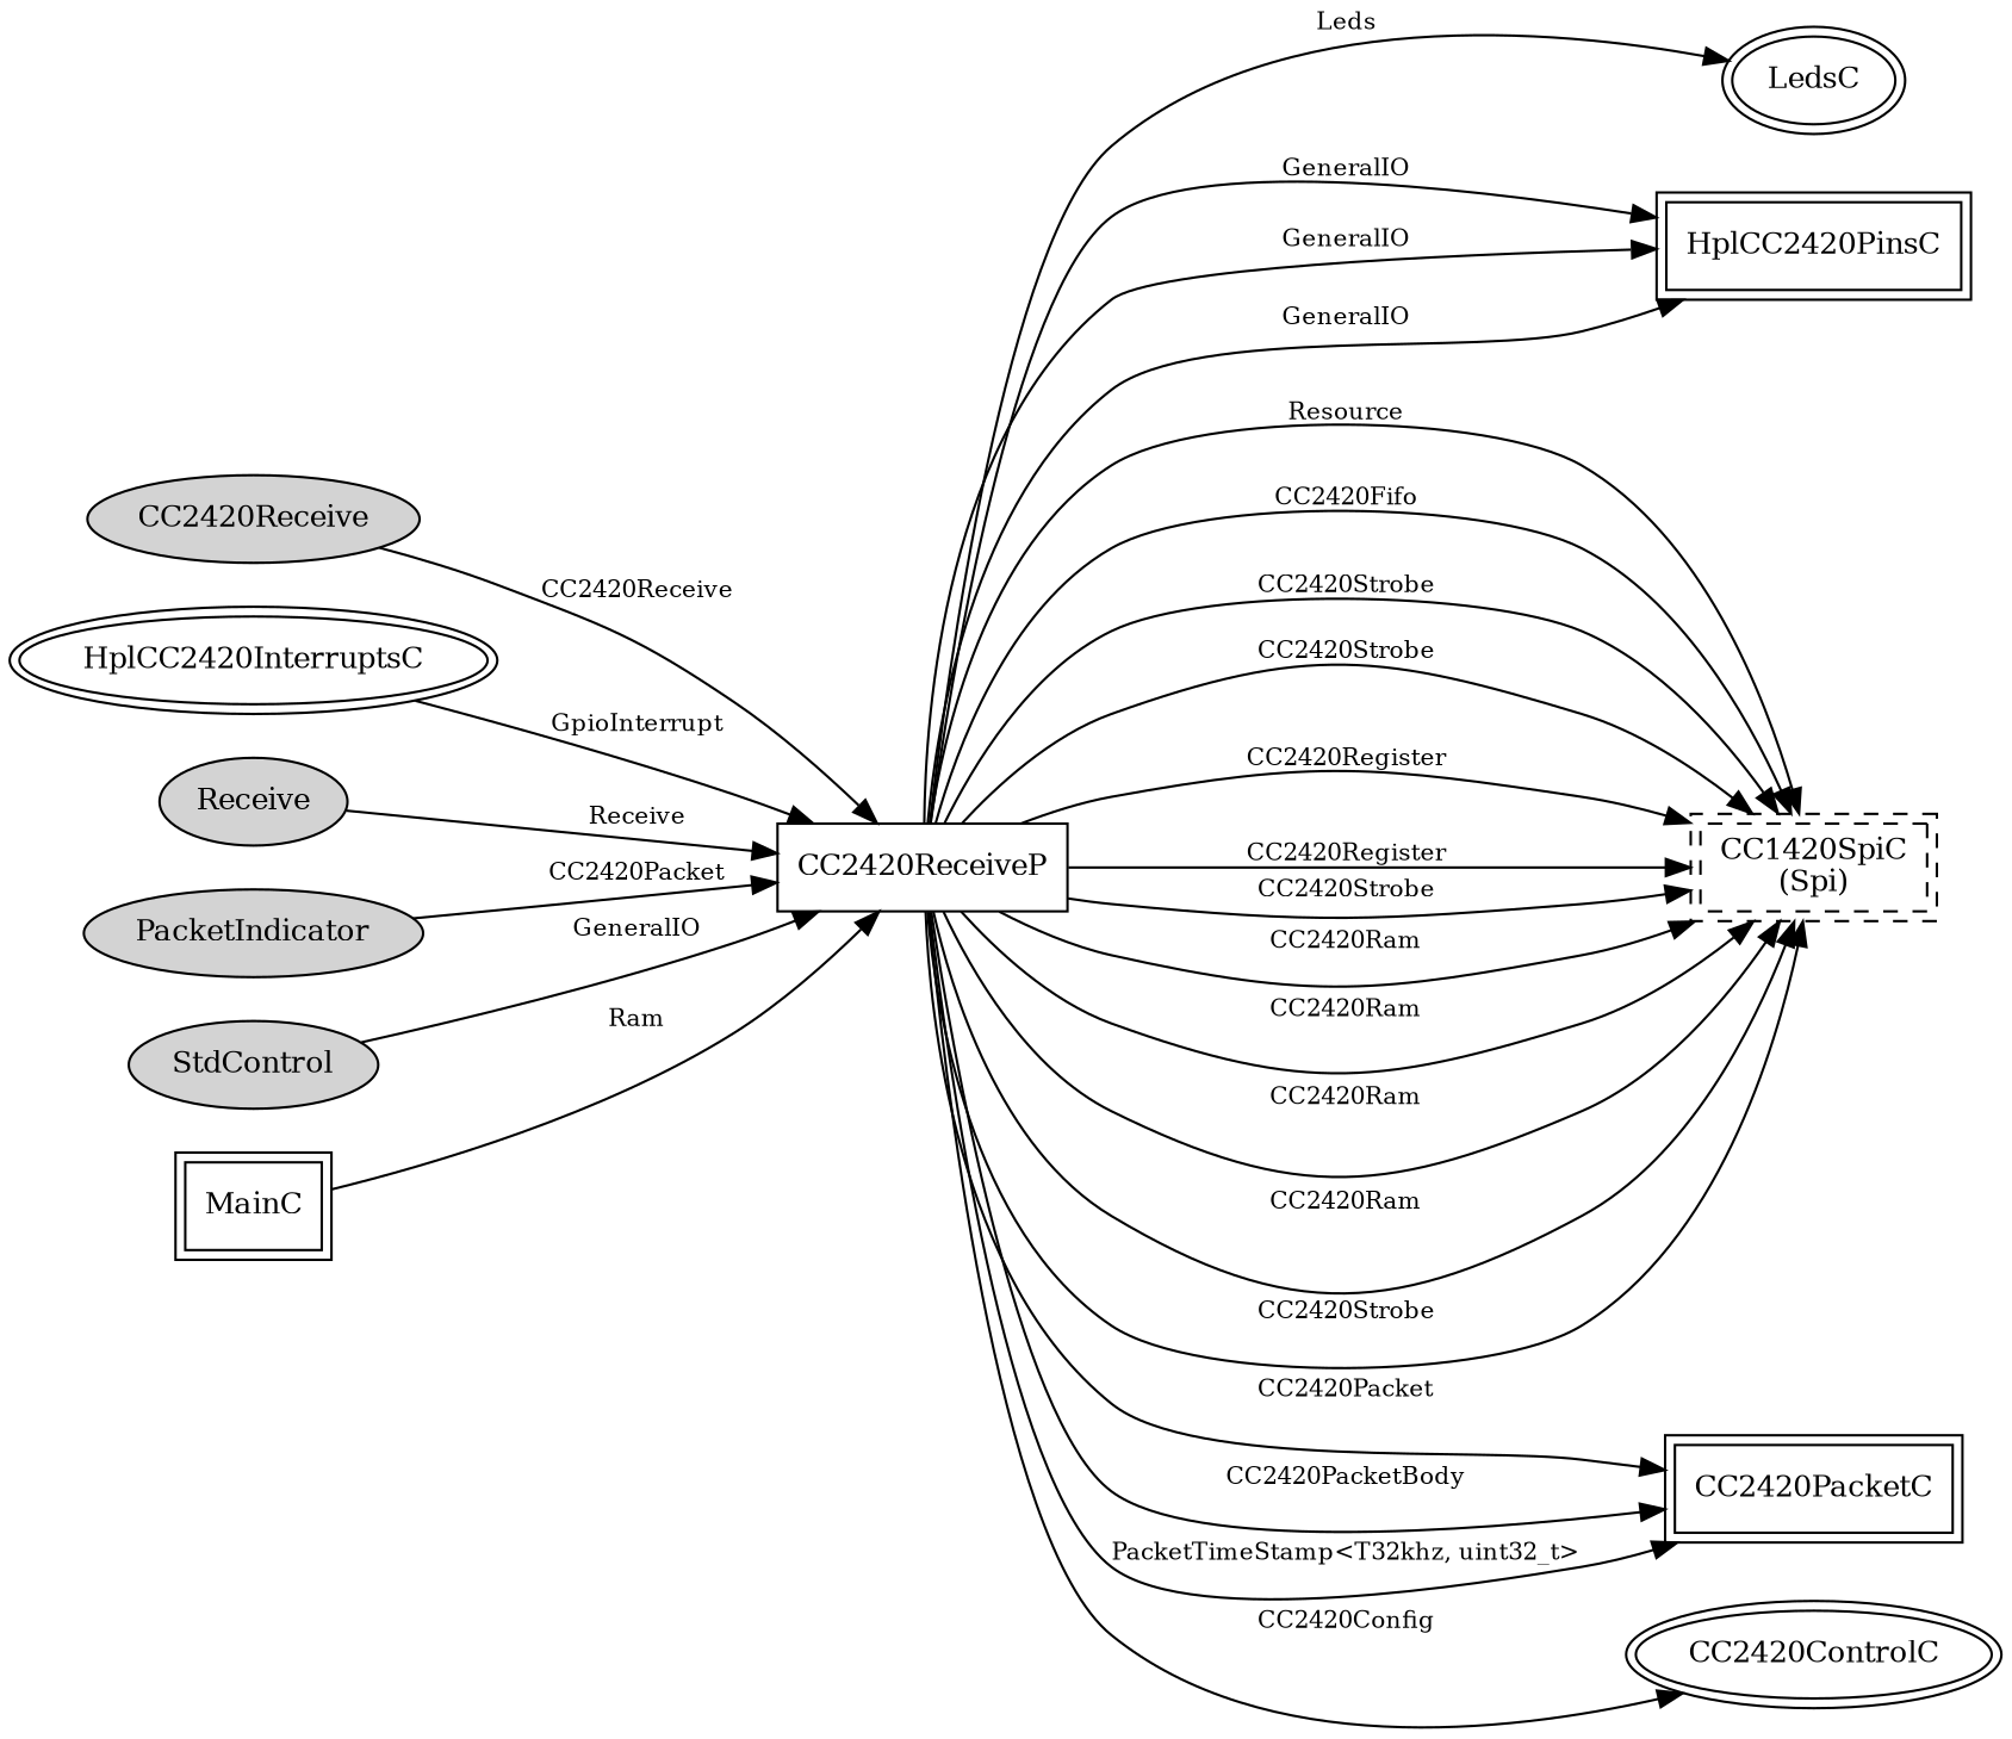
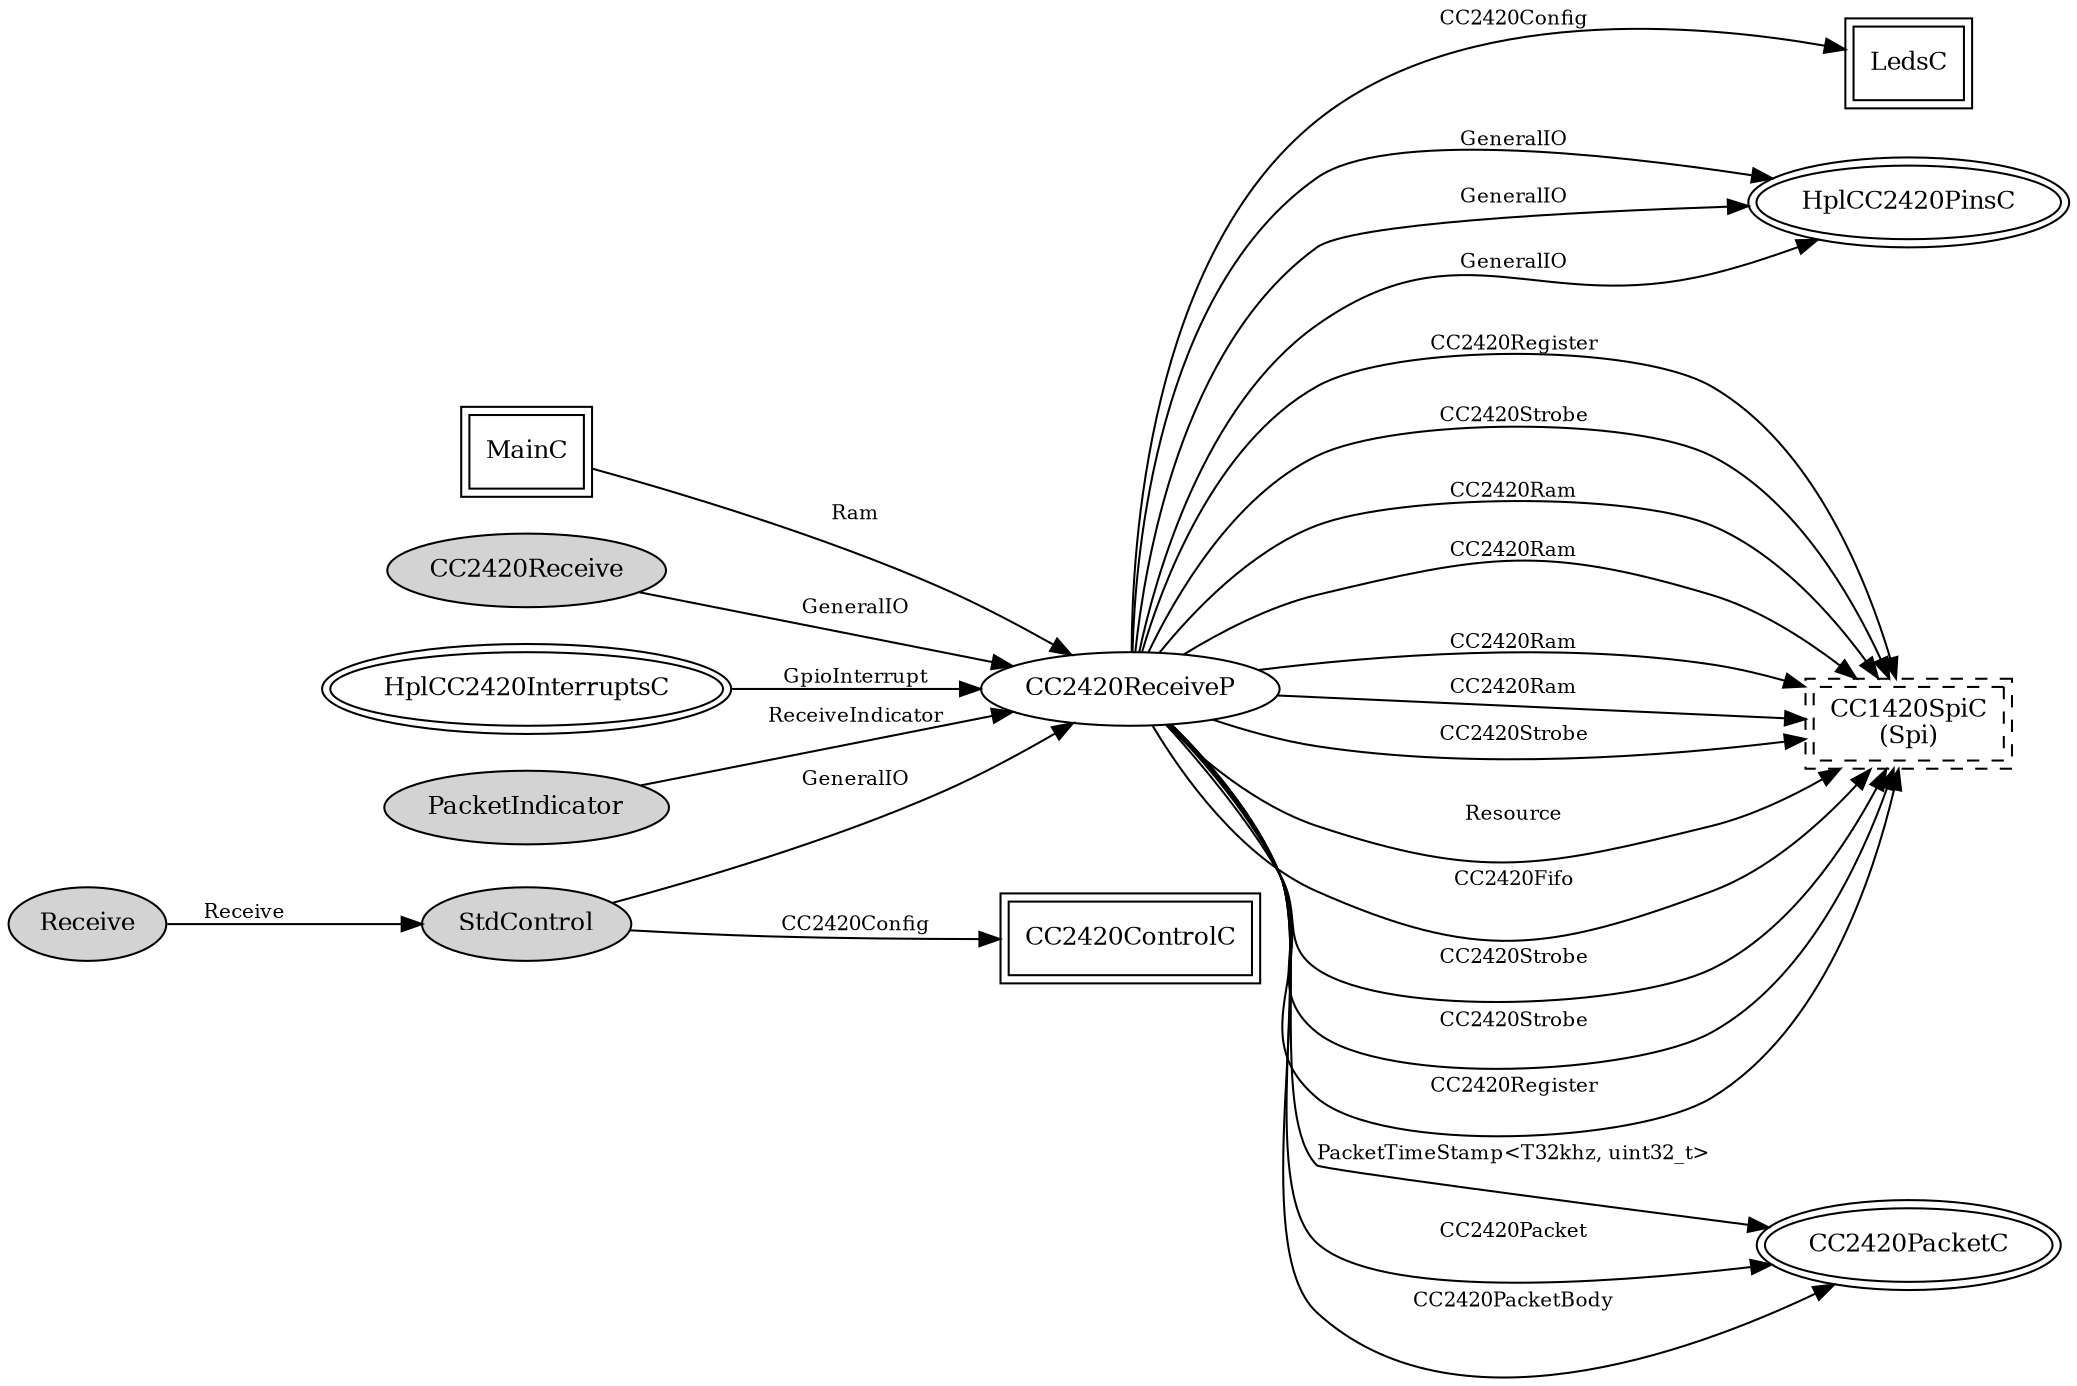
  digraph {
    rankdir=LR
    node [fontsize=12 shape=box peripheries=2]
    edge [fontsize=10]
    n1 [label=CC2420Receive shape=ellipse style=filled peripheries=""]
-   CC2420ReceiveP [peripheries=""]
-   LedsC [shape=ellipse]
-   HplCC2420PinsC
+   CC2420ReceiveP [shape=ellipse peripheries=""]
+   LedsC
+   HplCC2420PinsC [shape=ellipse]
    n5 [label="CC1420SpiC\n(Spi)" style=dashed]
-   CC2420PacketC
-   CC2420ControlC [shape=ellipse]
+   CC2420PacketC [shape=ellipse]
+   CC2420ControlC
    HplCC2420InterruptsC [shape=ellipse]
    n9 [label=Receive shape=ellipse style=filled peripheries=""]
    n10 [label=PacketIndicator shape=ellipse style=filled peripheries=""]
    n11 [label=StdControl shape=ellipse style=filled peripheries=""]
    MainC
-   n1 -> CC2420ReceiveP [label=CC2420Receive]
-   CC2420ReceiveP -> LedsC [label=Leds]
+   n1 -> CC2420ReceiveP [label=GeneralIO]
+   CC2420ReceiveP -> LedsC [label=CC2420Config]
    CC2420ReceiveP -> HplCC2420PinsC [label=GeneralIO]
    CC2420ReceiveP -> HplCC2420PinsC [label=GeneralIO]
    CC2420ReceiveP -> HplCC2420PinsC [label=GeneralIO]
    CC2420ReceiveP -> n5 [label=Resource]
    CC2420ReceiveP -> n5 [label=CC2420Fifo]
    CC2420ReceiveP -> n5 [label=CC2420Strobe]
    CC2420ReceiveP -> n5 [label=CC2420Strobe]
    CC2420ReceiveP -> n5 [label=CC2420Register]
    CC2420ReceiveP -> n5 [label=CC2420Register]
    CC2420ReceiveP -> n5 [label=CC2420Strobe]
    CC2420ReceiveP -> n5 [label=CC2420Ram]
    CC2420ReceiveP -> n5 [label=CC2420Ram]
    CC2420ReceiveP -> n5 [label=CC2420Ram]
    CC2420ReceiveP -> n5 [label=CC2420Ram]
    CC2420ReceiveP -> n5 [label=CC2420Strobe]
    CC2420ReceiveP -> CC2420PacketC [label=CC2420Packet]
    CC2420ReceiveP -> CC2420PacketC [label=CC2420PacketBody]
    CC2420ReceiveP -> CC2420PacketC [label="PacketTimeStamp<T32khz, uint32_t>"]
-   CC2420ReceiveP -> CC2420ControlC [label=CC2420Config]
+   n11 -> CC2420ControlC [label=CC2420Config]
    HplCC2420InterruptsC -> CC2420ReceiveP [label=GpioInterrupt]
-   n9 -> CC2420ReceiveP [label=Receive]
-   n10 -> CC2420ReceiveP [label=CC2420Packet]
+   n9 -> n11 [label=Receive]
+   n10 -> CC2420ReceiveP [label=ReceiveIndicator]
    n11 -> CC2420ReceiveP [label=GeneralIO]
    MainC -> CC2420ReceiveP [label=Ram]
  }
